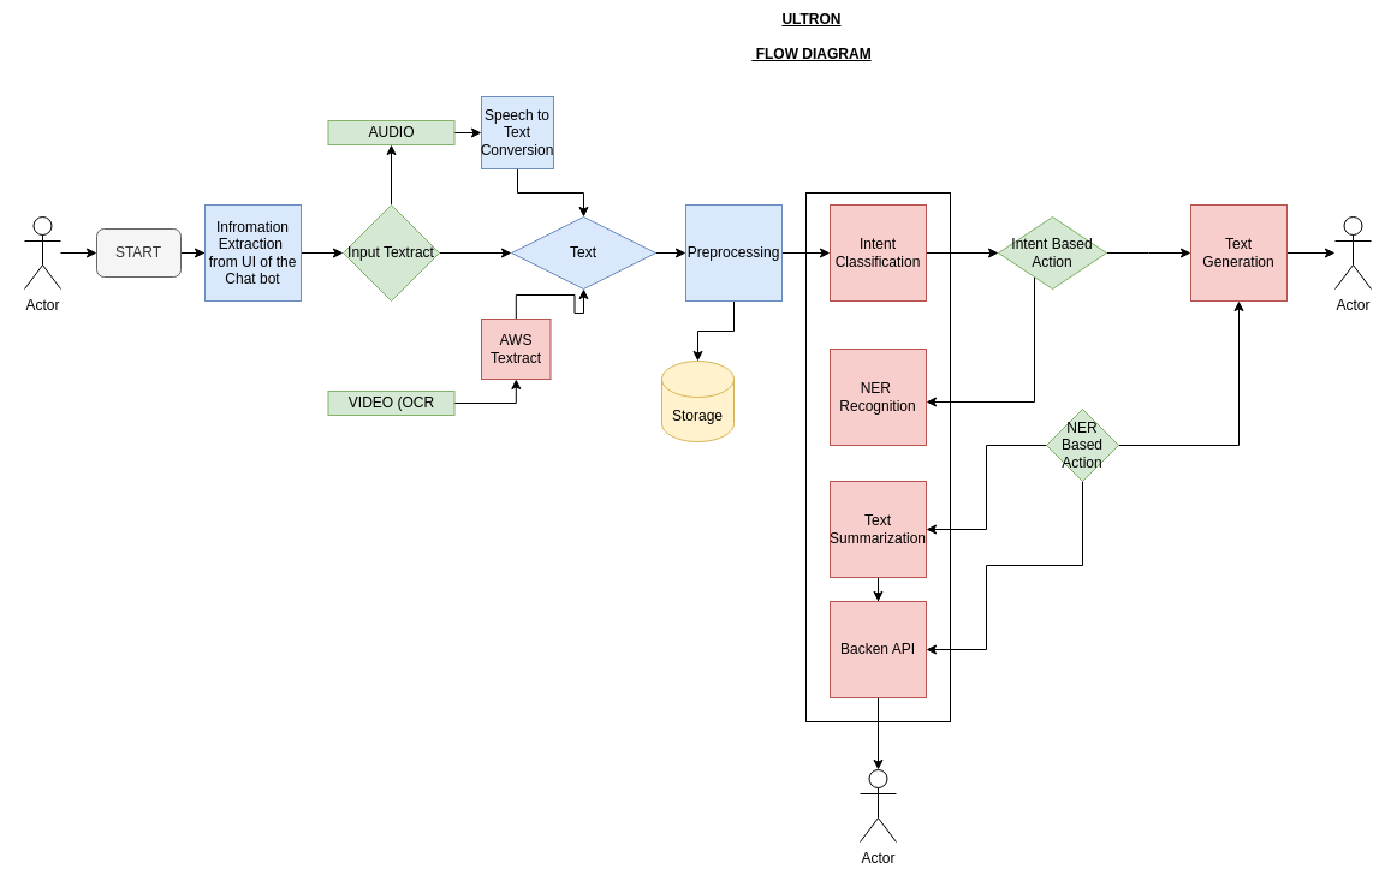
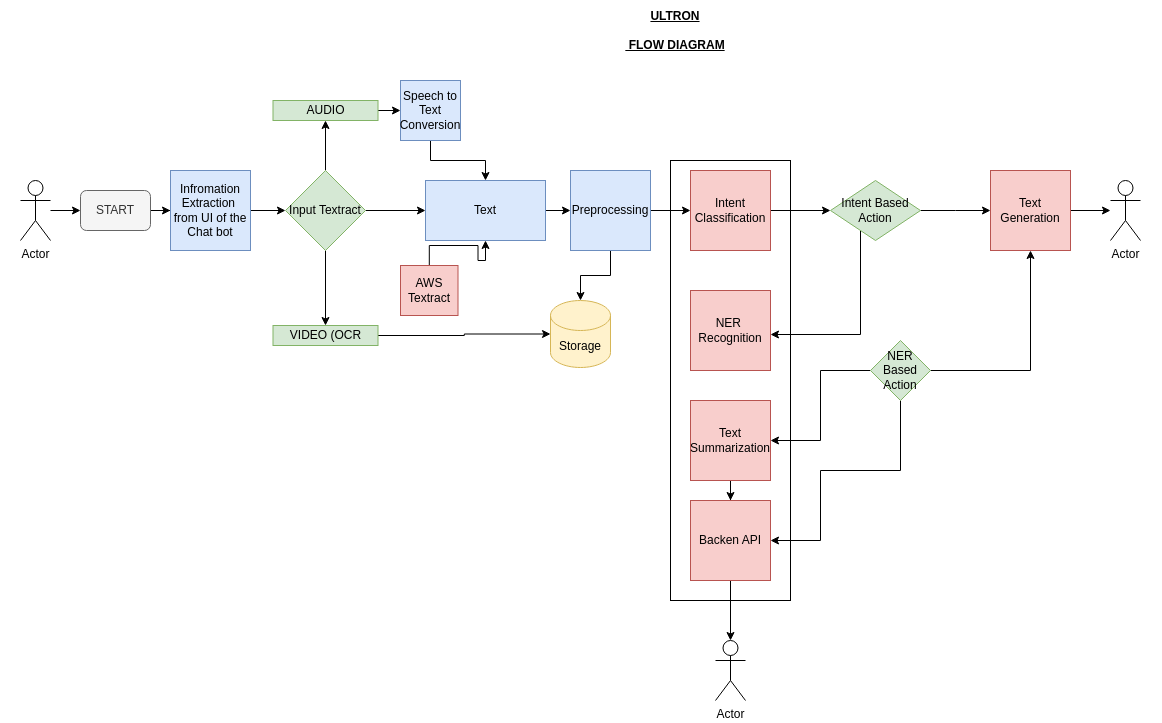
  <mxCell id="0" />
  <mxCell id="1" parent="0" />
  <mxCell id="2" value="" style="rounded=0;whiteSpace=wrap;html=1;" parent="1" vertex="1"><mxGeometry x="670" y="160" width="120" height="440" as="geometry" /></mxCell>
  <mxCell id="3" value="&lt;b&gt;&lt;u&gt;ULTRON&lt;br&gt;&lt;br&gt;&amp;nbsp;FLOW DIAGRAM&lt;/u&gt;&lt;/b&gt;" style="text;html=1;strokeColor=none;fillColor=none;align=center;verticalAlign=middle;whiteSpace=wrap;rounded=0;" parent="1" vertex="1"><mxGeometry x="530" y="20" width="290" height="20" as="geometry" /></mxCell>
  <mxCell id="4" style="edgeStyle=orthogonalEdgeStyle;rounded=0;orthogonalLoop=1;jettySize=auto;html=1;" parent="1" source="5" target="7" edge="1"><mxGeometry relative="1" as="geometry" /></mxCell>
  <mxCell id="5" value="START" style="rounded=1;whiteSpace=wrap;html=1;fillColor=#f5f5f5;strokeColor=#666666;fontColor=#333333;" parent="1" vertex="1"><mxGeometry x="80" y="190" width="70" height="40" as="geometry" /></mxCell>
  <mxCell id="6" value="" style="edgeStyle=orthogonalEdgeStyle;rounded=0;orthogonalLoop=1;jettySize=auto;html=1;" parent="1" source="7" target="20" edge="1"><mxGeometry relative="1" as="geometry" /></mxCell>
  <mxCell id="7" value="Infromat&lt;span style=&quot;color: rgba(0 , 0 , 0 , 0) ; font-family: monospace ; font-size: 0px&quot;&gt;%3CmxGraphModel%3E%3Croot%3E%3CmxCell%20id%3D%220%22%2F%3E%3CmxCell%20id%3D%221%22%20parent%3D%220%22%2F%3E%3CmxCell%20id%3D%222%22%20value%3D%22START%22%20style%3D%22rounded%3D1%3BwhiteSpace%3Dwrap%3Bhtml%3D1%3B%22%20vertex%3D%221%22%20parent%3D%221%22%3E%3CmxGeometry%20x%3D%22140%22%20y%3D%22370%22%20width%3D%2270%22%20height%3D%2240%22%20as%3D%22geometry%22%2F%3E%3C%2FmxCell%3E%3C%2Froot%3E%3C%2FmxGraphModel%3E&lt;/span&gt;ion Extraction&amp;nbsp;&lt;br&gt;from UI of the Chat bot" style="whiteSpace=wrap;html=1;aspect=fixed;fillColor=#dae8fc;strokeColor=#6c8ebf;" parent="1" vertex="1"><mxGeometry x="170" y="170" width="80" height="80" as="geometry" /></mxCell>
  <mxCell id="8" value="" style="edgeStyle=orthogonalEdgeStyle;rounded=0;orthogonalLoop=1;jettySize=auto;html=1;" parent="1" source="9" target="28" edge="1"><mxGeometry relative="1" as="geometry" /></mxCell>
  <mxCell id="9" value="Speech to Text Conversion&lt;span style=&quot;color: rgba(0 , 0 , 0 , 0) ; font-family: monospace ; font-size: 0px&quot;&gt;%3CmxGraphModel%3E%3Croot%3E%3CmxCell%20id%3D%220%22%2F%3E%3CmxCell%20id%3D%221%22%20parent%3D%220%22%2F%3E%3CmxCell%20id%3D%222%22%20value%3D%22START%22%20style%3D%22rounded%3D1%3BwhiteSpace%3Dwrap%3Bhtml%3D1%3B%22%20vertex%3D%221%22%20parent%3D%221%22%3E%3CmxGeometry%20x%3D%22140%22%20y%3D%22370%22%20width%3D%2270%22%20height%3D%2240%22%20as%3D%22geometry%22%2F%3E%3C%2FmxCell%3E%3C%2Froot%3E%3C%2FmxGraphModel%3E&lt;/span&gt;" style="whiteSpace=wrap;html=1;aspect=fixed;fillColor=#dae8fc;strokeColor=#6c8ebf;" parent="1" vertex="1"><mxGeometry x="400" y="80" width="60" height="60" as="geometry" /></mxCell>
  <mxCell id="10" value="" style="edgeStyle=orthogonalEdgeStyle;rounded=0;orthogonalLoop=1;jettySize=auto;html=1;" parent="1" source="12" target="14" edge="1"><mxGeometry relative="1" as="geometry" /></mxCell>
  <mxCell id="11" value="" style="edgeStyle=orthogonalEdgeStyle;rounded=0;orthogonalLoop=1;jettySize=auto;html=1;" parent="1" source="12" target="16" edge="1"><mxGeometry relative="1" as="geometry" /></mxCell>
  <mxCell id="12" value="Preprocessing&lt;span style=&quot;color: rgba(0 , 0 , 0 , 0) ; font-family: monospace ; font-size: 0px&quot;&gt;%3CmxGraphModel%3E%3Croot%3E%3CmxCell%20id%3D%220%22%2F%3E%3CmxCell%20id%3D%221%22%20parent%3D%220%22%2F%3E%3CmxCell%20id%3D%222%22%20value%3D%22Speech%20to%20Text%20Conversion%26lt%3Bspan%20style%3D%26quot%3Bcolor%3A%20rgba(0%20%2C%200%20%2C%200%20%2C%200)%20%3B%20font-family%3A%20monospace%20%3B%20font-size%3A%200px%26quot%3B%26gt%3B%253CmxGraphModel%253E%253Croot%253E%253CmxCell%2520id%253D%25220%2522%252F%253E%253CmxCell%2520id%253D%25221%2522%2520parent%253D%25220%2522%252F%253E%253CmxCell%2520id%253D%25222%2522%2520value%253D%2522START%2522%2520style%253D%2522rounded%253D1%253BwhiteSpace%253Dwrap%253Bhtml%253D1%253B%2522%2520vertex%253D%25221%2522%2520parent%253D%25221%2522%253E%253CmxGeometry%2520x%253D%2522140%2522%2520y%253D%2522370%2522%2520width%253D%252270%2522%2520height%253D%252240%2522%2520as%253D%2522geometry%2522%252F%253E%253C%252FmxCell%253E%253C%252Froot%253E%253C%252FmxGraphModel%253E%26lt%3B%2Fspan%26gt%3B%22%20style%3D%22whiteSpace%3Dwrap%3Bhtml%3D1%3Baspect%3Dfixed%3B%22%20vertex%3D%221%22%20parent%3D%221%22%3E%3CmxGeometry%20x%3D%22360%22%20y%3D%22350%22%20width%3D%2280%22%20height%3D%2280%22%20as%3D%22geometry%22%2F%3E%3C%2FmxCell%3E%3C%2Froot%3E%3C%2FmxGraphModel%3E&lt;/span&gt;" style="whiteSpace=wrap;html=1;aspect=fixed;fillColor=#dae8fc;strokeColor=#6c8ebf;" parent="1" vertex="1"><mxGeometry x="570" y="170" width="80" height="80" as="geometry" /></mxCell>
  <mxCell id="13" value="" style="edgeStyle=orthogonalEdgeStyle;rounded=0;orthogonalLoop=1;jettySize=auto;html=1;" parent="1" source="14" target="37" edge="1"><mxGeometry relative="1" as="geometry" /></mxCell>
  <mxCell id="14" value="Intent Classification&lt;br&gt;" style="whiteSpace=wrap;html=1;aspect=fixed;fillColor=#f8cecc;strokeColor=#b85450;" parent="1" vertex="1"><mxGeometry x="690" y="170" width="80" height="80" as="geometry" /></mxCell>
  <mxCell id="15" value="NER&amp;nbsp;&lt;br&gt;Recognition" style="whiteSpace=wrap;html=1;aspect=fixed;fillColor=#f8cecc;strokeColor=#b85450;" parent="1" vertex="1"><mxGeometry x="690" y="290" width="80" height="80" as="geometry" /></mxCell>
  <mxCell id="16" value="Storage" style="shape=cylinder3;whiteSpace=wrap;html=1;boundedLbl=1;backgroundOutline=1;size=15;fillColor=#fff2cc;strokeColor=#d6b656;" parent="1" vertex="1"><mxGeometry x="550" y="300" width="60" height="67" as="geometry" /></mxCell>
+ <mxCell id="17" value="" style="edgeStyle=orthogonalEdgeStyle;rounded=0;orthogonalLoop=1;jettySize=auto;html=1;" parent="1" source="20" target="22" edge="1"><mxGeometry relative="1" as="geometry" /></mxCell>
  <mxCell id="18" value="" style="edgeStyle=orthogonalEdgeStyle;rounded=0;orthogonalLoop=1;jettySize=auto;html=1;" parent="1" source="20" target="26" edge="1"><mxGeometry relative="1" as="geometry" /></mxCell>
  <mxCell id="19" value="" style="edgeStyle=orthogonalEdgeStyle;rounded=0;orthogonalLoop=1;jettySize=auto;html=1;" parent="1" source="20" target="28" edge="1"><mxGeometry relative="1" as="geometry" /></mxCell>
  <mxCell id="20" value="Input Textract" style="rhombus;whiteSpace=wrap;html=1;fillColor=#d5e8d4;strokeColor=#82b366;" parent="1" vertex="1"><mxGeometry x="285" y="170" width="80" height="80" as="geometry" /></mxCell>
- <mxCell id="21" value="" style="edgeStyle=orthogonalEdgeStyle;rounded=0;orthogonalLoop=1;jettySize=auto;html=1;" parent="1" source="22" target="24" edge="1"><mxGeometry relative="1" as="geometry" /></mxCell>
+ <mxCell id="21" value="" style="edgeStyle=orthogonalEdgeStyle;rounded=0;orthogonalLoop=1;jettySize=auto;html=1;" parent="1" source="22" target="16" edge="1"><mxGeometry relative="1" as="geometry" /></mxCell>
  <mxCell id="22" value="VIDEO (OCR" style="whiteSpace=wrap;html=1;strokeColor=#82b366;fillColor=#d5e8d4;" parent="1" vertex="1"><mxGeometry x="272.5" y="325" width="105" height="20" as="geometry" /></mxCell>
  <mxCell id="23" value="" style="edgeStyle=orthogonalEdgeStyle;rounded=0;orthogonalLoop=1;jettySize=auto;html=1;" parent="1" source="24" target="28" edge="1"><mxGeometry relative="1" as="geometry" /></mxCell>
  <mxCell id="24" value="AWS Textract" style="whiteSpace=wrap;html=1;strokeColor=#b85450;fillColor=#f8cecc;" parent="1" vertex="1"><mxGeometry x="400" y="265" width="57.5" height="50" as="geometry" /></mxCell>
  <mxCell id="25" value="" style="edgeStyle=orthogonalEdgeStyle;rounded=0;orthogonalLoop=1;jettySize=auto;html=1;" parent="1" source="26" target="9" edge="1"><mxGeometry relative="1" as="geometry" /></mxCell>
  <mxCell id="26" value="AUDIO" style="whiteSpace=wrap;html=1;strokeColor=#82b366;fillColor=#d5e8d4;" parent="1" vertex="1"><mxGeometry x="272.5" y="100" width="105" height="20" as="geometry" /></mxCell>
  <mxCell id="27" value="" style="edgeStyle=orthogonalEdgeStyle;rounded=0;orthogonalLoop=1;jettySize=auto;html=1;" parent="1" source="28" target="12" edge="1"><mxGeometry relative="1" as="geometry" /></mxCell>
- <mxCell id="28" value="Text" style="rhombus;whiteSpace=wrap;html=1;strokeColor=#6c8ebf;fillColor=#dae8fc;" parent="1" vertex="1"><mxGeometry x="425" y="180" width="120" height="60" as="geometry" /></mxCell>
+ <mxCell id="28" value="Text" style="whiteSpace=wrap;html=1;strokeColor=#6c8ebf;fillColor=#dae8fc;" parent="1" vertex="1"><mxGeometry x="425" y="180" width="120" height="60" as="geometry" /></mxCell>
  <mxCell id="29" value="" style="edgeStyle=orthogonalEdgeStyle;rounded=0;orthogonalLoop=1;jettySize=auto;html=1;" parent="1" source="30" target="43" edge="1"><mxGeometry relative="1" as="geometry" /></mxCell>
  <mxCell id="30" value="Text Summarization&lt;br&gt;" style="whiteSpace=wrap;html=1;aspect=fixed;fillColor=#f8cecc;strokeColor=#b85450;" parent="1" vertex="1"><mxGeometry x="690" y="400" width="80" height="80" as="geometry" /></mxCell>
  <mxCell id="31" value="" style="edgeStyle=orthogonalEdgeStyle;rounded=0;orthogonalLoop=1;jettySize=auto;html=1;" parent="1" source="32" target="5" edge="1"><mxGeometry relative="1" as="geometry" /></mxCell>
  <mxCell id="32" value="Actor" style="shape=umlActor;verticalLabelPosition=bottom;verticalAlign=top;html=1;outlineConnect=0;" parent="1" vertex="1"><mxGeometry x="20" y="180" width="30" height="60" as="geometry" /></mxCell>
  <mxCell id="33" value="Actor" style="shape=umlActor;verticalLabelPosition=bottom;verticalAlign=top;html=1;outlineConnect=0;" parent="1" vertex="1"><mxGeometry x="1110" y="180" width="30" height="60" as="geometry" /></mxCell>
  <mxCell id="34" value="Actor" style="shape=umlActor;verticalLabelPosition=bottom;verticalAlign=top;html=1;outlineConnect=0;" parent="1" vertex="1"><mxGeometry x="715" y="640" width="30" height="60" as="geometry" /></mxCell>
  <mxCell id="35" value="" style="edgeStyle=orthogonalEdgeStyle;rounded=0;orthogonalLoop=1;jettySize=auto;html=1;" parent="1" source="37" edge="1"><mxGeometry relative="1" as="geometry"><mxPoint x="990" y="210" as="targetPoint" /></mxGeometry></mxCell>
  <mxCell id="36" style="edgeStyle=orthogonalEdgeStyle;rounded=0;orthogonalLoop=1;jettySize=auto;html=1;" parent="1" source="37" target="15" edge="1"><mxGeometry relative="1" as="geometry"><Array as="points"><mxPoint x="860" y="334" /></Array></mxGeometry></mxCell>
  <mxCell id="37" value="Intent Based Action" style="rhombus;whiteSpace=wrap;html=1;fillColor=#d5e8d4;strokeColor=#82b366;" parent="1" vertex="1"><mxGeometry x="830" y="180" width="90" height="60" as="geometry" /></mxCell>
  <mxCell id="38" style="edgeStyle=orthogonalEdgeStyle;rounded=0;orthogonalLoop=1;jettySize=auto;html=1;entryX=1;entryY=0.5;entryDx=0;entryDy=0;" parent="1" source="41" target="30" edge="1"><mxGeometry relative="1" as="geometry"><mxPoint x="840" y="460" as="targetPoint" /></mxGeometry></mxCell>
  <mxCell id="39" value="" style="edgeStyle=orthogonalEdgeStyle;rounded=0;orthogonalLoop=1;jettySize=auto;html=1;entryX=0.5;entryY=1;entryDx=0;entryDy=0;" parent="1" source="41" target="45" edge="1"><mxGeometry relative="1" as="geometry"><mxPoint x="990" y="370" as="targetPoint" /></mxGeometry></mxCell>
  <mxCell id="40" style="edgeStyle=orthogonalEdgeStyle;rounded=0;orthogonalLoop=1;jettySize=auto;html=1;entryX=1;entryY=0.5;entryDx=0;entryDy=0;" parent="1" source="41" target="43" edge="1"><mxGeometry relative="1" as="geometry"><Array as="points"><mxPoint x="900" y="470" /><mxPoint x="820" y="470" /><mxPoint x="820" y="540" /></Array></mxGeometry></mxCell>
  <mxCell id="41" value="NER Based Action" style="rhombus;whiteSpace=wrap;html=1;fillColor=#d5e8d4;strokeColor=#82b366;" parent="1" vertex="1"><mxGeometry x="870" y="340" width="60" height="60" as="geometry" /></mxCell>
  <mxCell id="42" value="" style="edgeStyle=orthogonalEdgeStyle;rounded=0;orthogonalLoop=1;jettySize=auto;html=1;" parent="1" source="43" target="34" edge="1"><mxGeometry relative="1" as="geometry" /></mxCell>
  <mxCell id="43" value="Backen API" style="whiteSpace=wrap;html=1;aspect=fixed;fillColor=#f8cecc;strokeColor=#b85450;" parent="1" vertex="1"><mxGeometry x="690" y="500" width="80" height="80" as="geometry" /></mxCell>
  <mxCell id="44" value="" style="edgeStyle=orthogonalEdgeStyle;rounded=0;orthogonalLoop=1;jettySize=auto;html=1;" parent="1" source="45" target="33" edge="1"><mxGeometry relative="1" as="geometry" /></mxCell>
  <mxCell id="45" value="Text&lt;br&gt;Generation" style="whiteSpace=wrap;html=1;aspect=fixed;fillColor=#f8cecc;strokeColor=#b85450;" parent="1" vertex="1"><mxGeometry x="990" y="170" width="80" height="80" as="geometry" /></mxCell>
